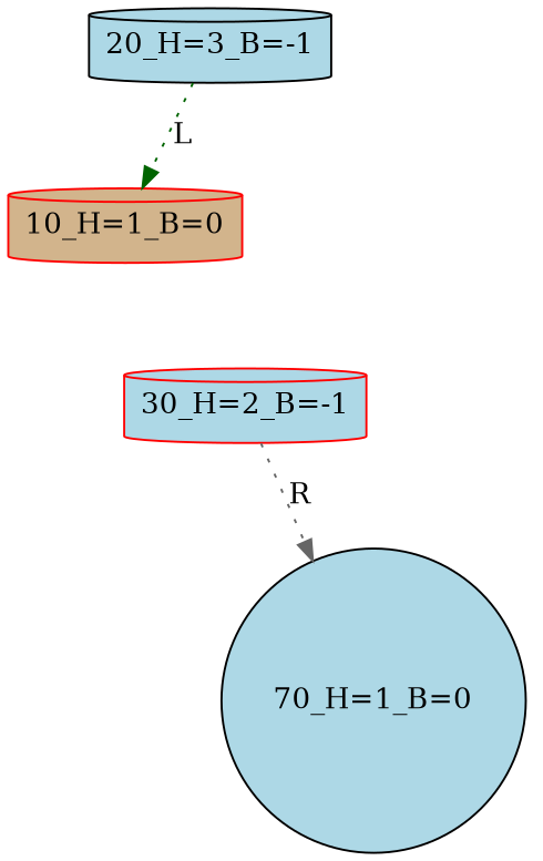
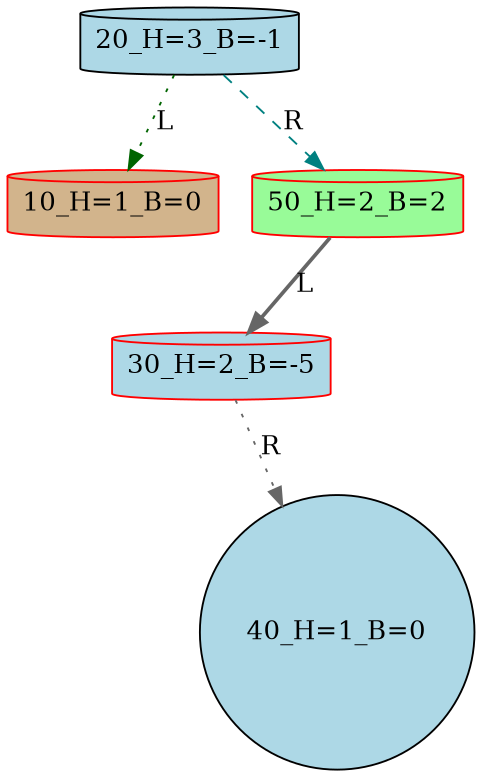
  digraph {
    node [fillcolor=lightblue shape=cylinder style=filled]
    edge [style=dotted]
    "20_H=3_B=-1" [color=black]
    "10_H=1_B=0" [color=red fillcolor=tan]
-   "30_H=2_B=-1" [color=red]
+   "50_H=2_B=2" [color=red fillcolor=palegreen]
+   "30_H=2_B=-1" [color=red label="30_H=2_B=-5"]
    HD0 [style=invis fillcolor="" shape=""]
    HD1 [style=invis fillcolor="" shape=""]
-   "40_H=1_B=0" [shape=circle label="70_H=1_B=0"]
+   "40_H=1_B=0" [shape=circle]
    "20_H=3_B=-1" -> "10_H=1_B=0" [color=darkgreen label=L]
+   "20_H=3_B=-1" -> "50_H=2_B=2" [color=teal label=R style=dashed]
+   "50_H=2_B=2" -> "30_H=2_B=-1" [color=gray40 label=L style=bold]
+   "50_H=2_B=2" -> HD0 [label=L style=invis]
    "30_H=2_B=-1" -> HD1 [label=L style=invis]
    "30_H=2_B=-1" -> "40_H=1_B=0" [color=gray40 label=R]
  }
